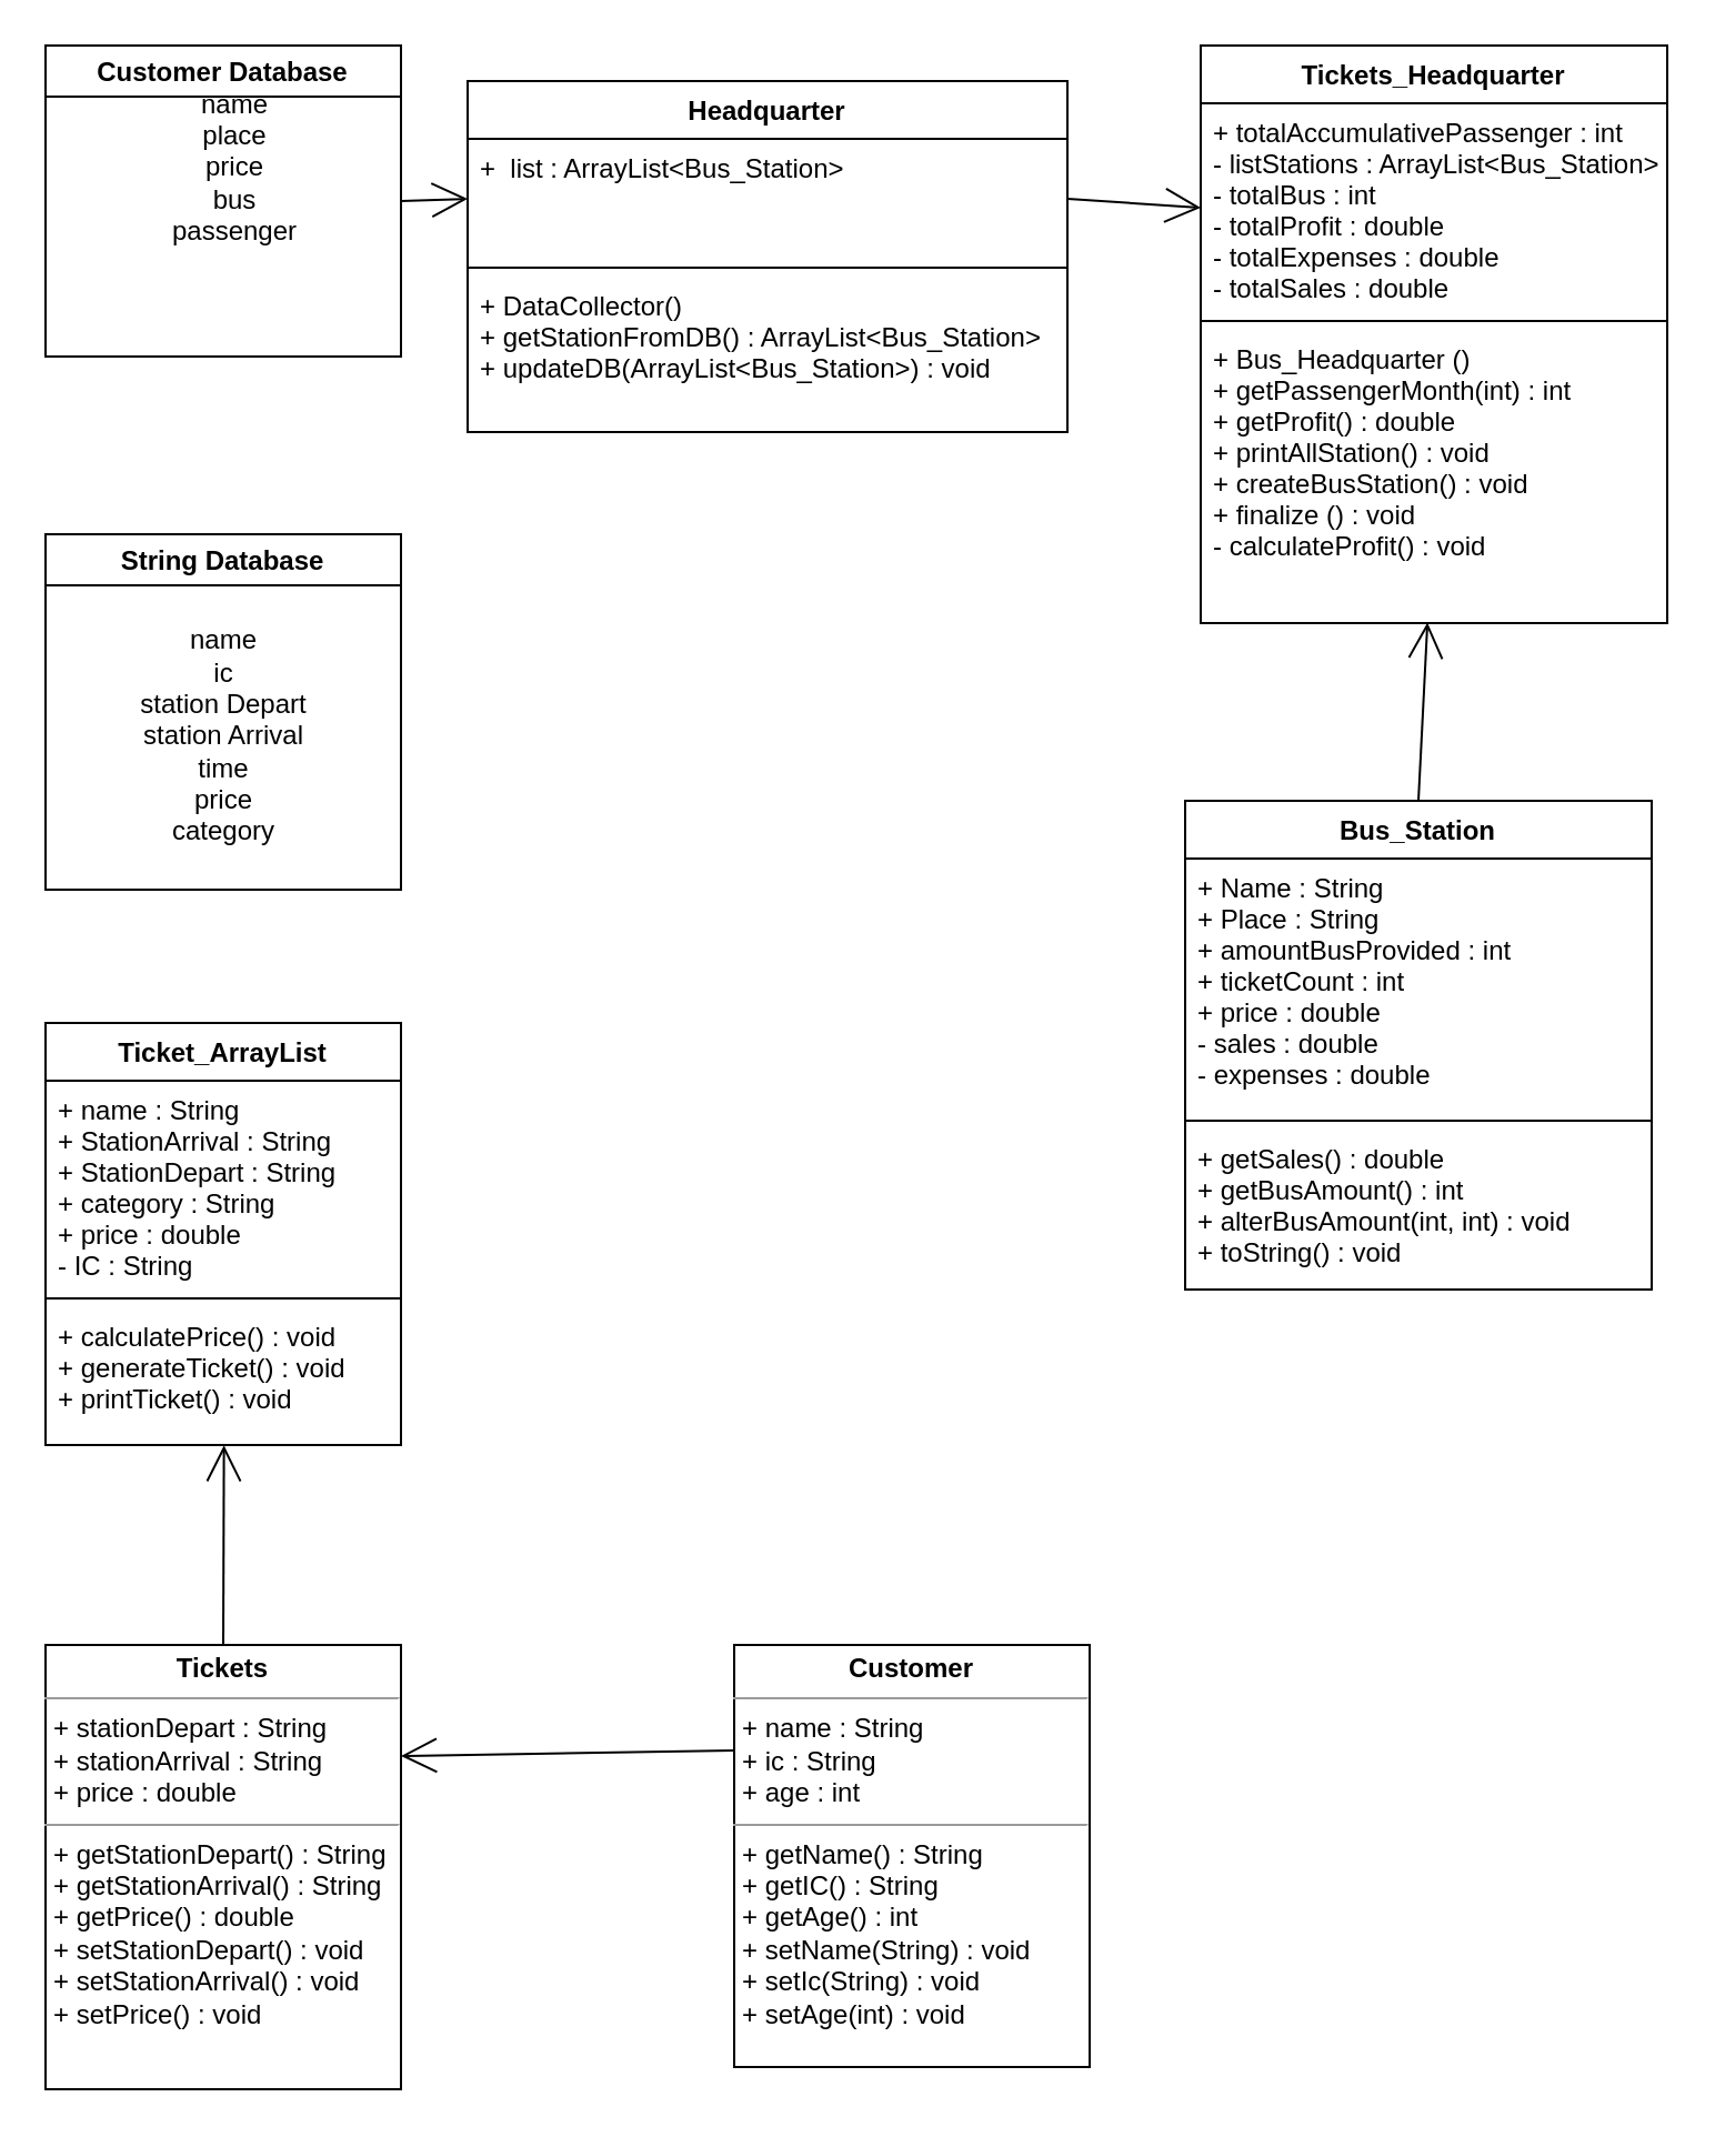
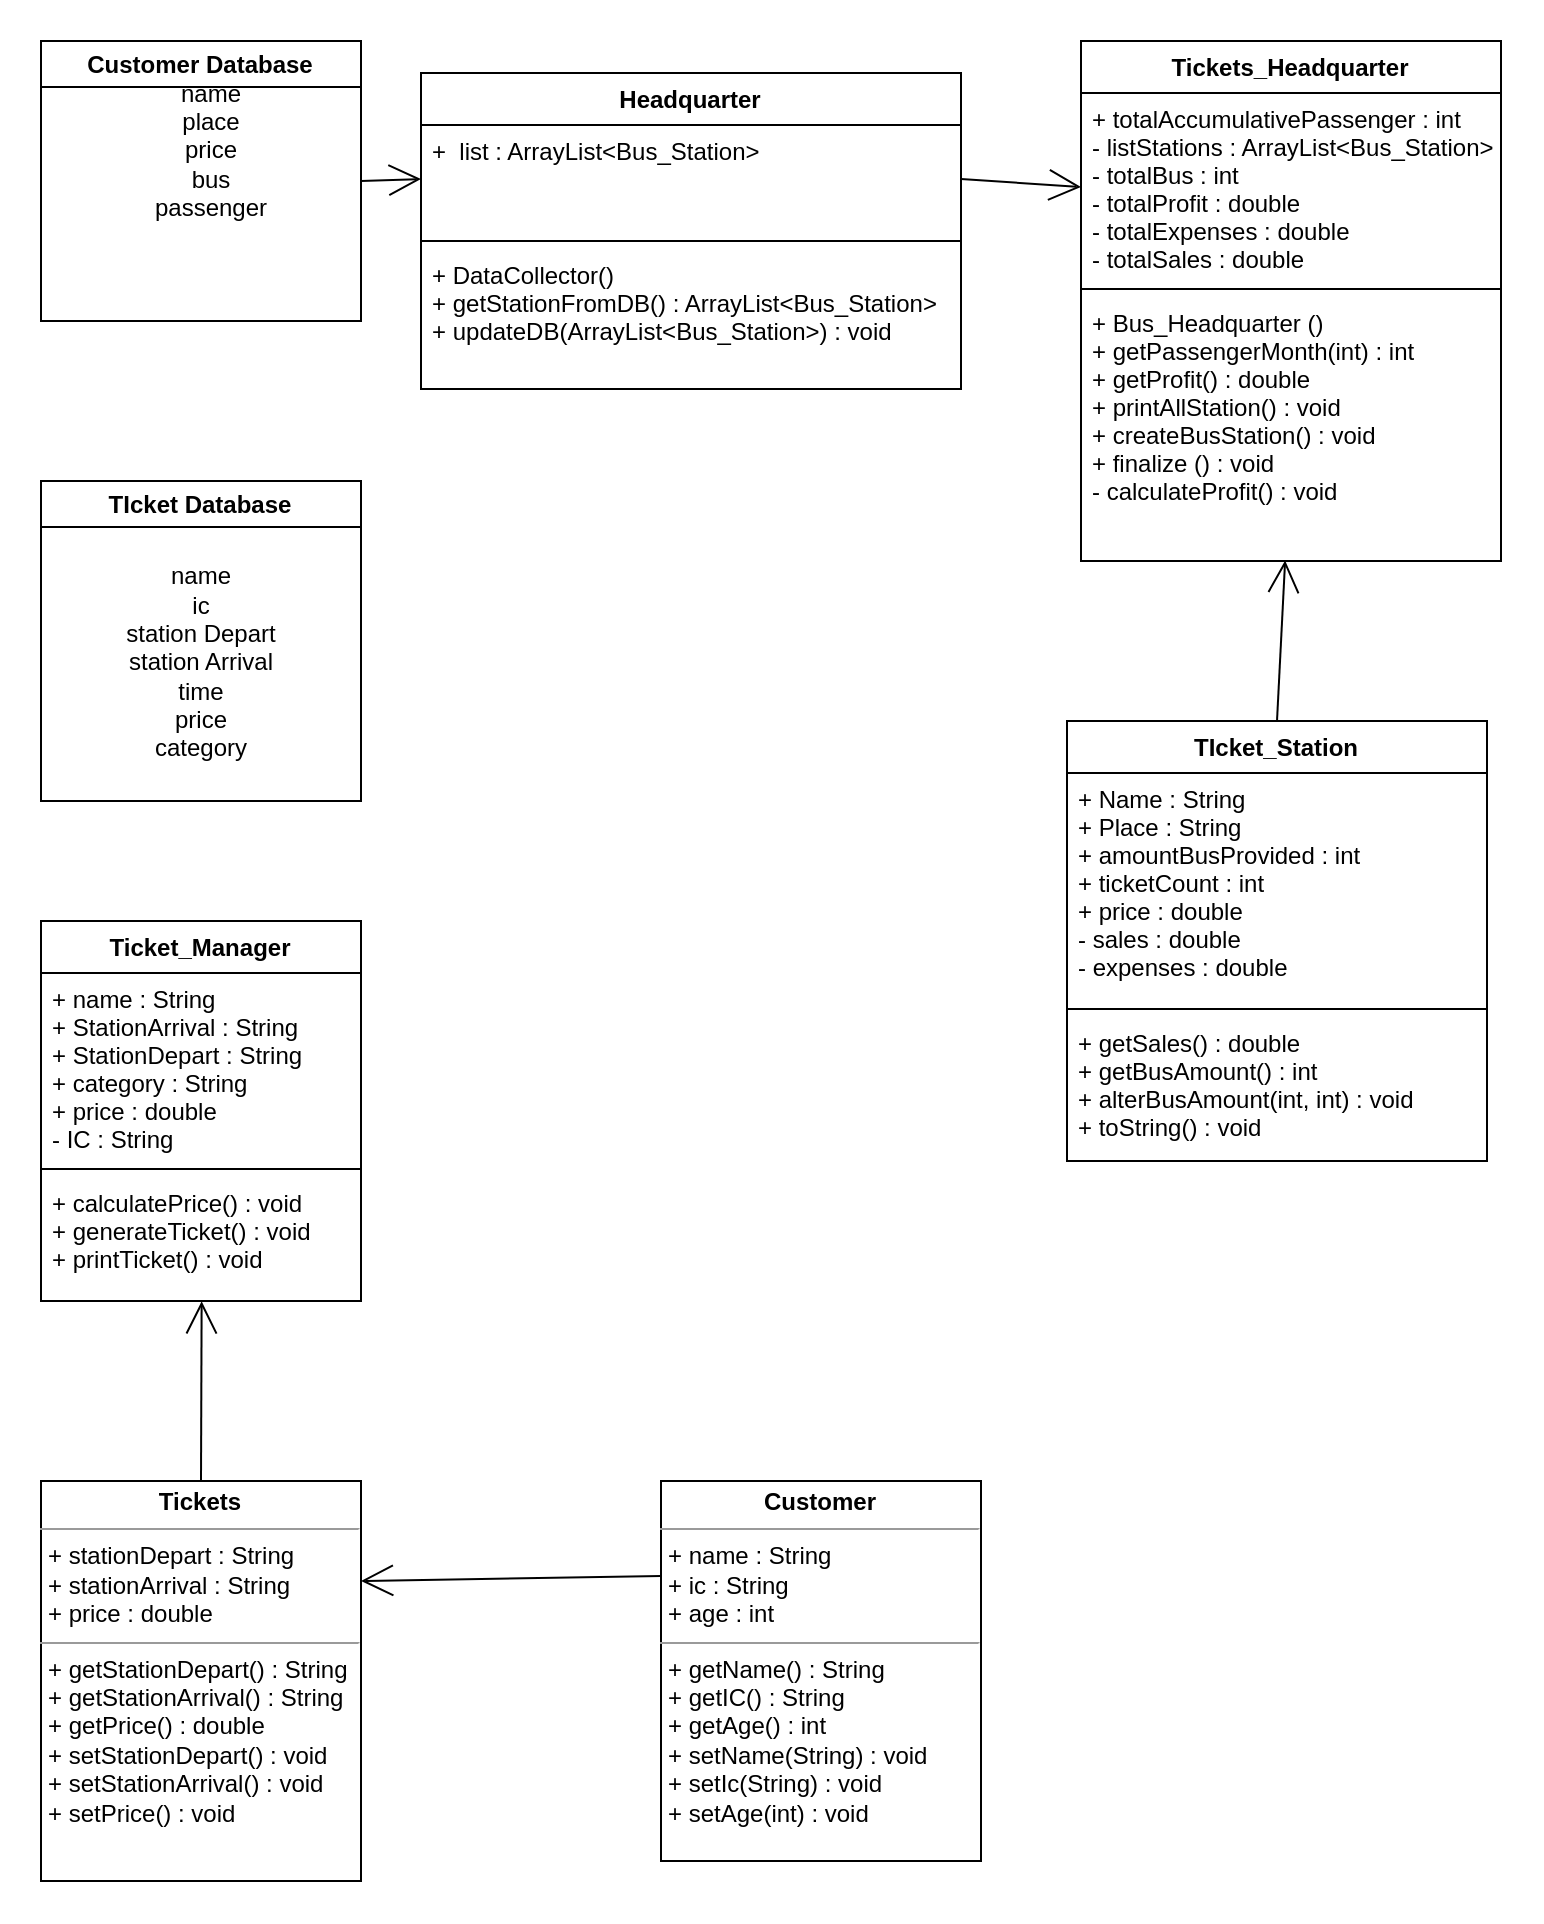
  <mxCell id="0" />
  <mxCell id="1" parent="0" />
  <mxCell id="2" style="edgeStyle=none;curved=1;rounded=0;orthogonalLoop=1;jettySize=auto;html=1;entryX=0.486;entryY=0.998;entryDx=0;entryDy=0;entryPerimeter=0;endArrow=open;startSize=14;endSize=14;sourcePerimeterSpacing=8;targetPerimeterSpacing=8;exitX=0.5;exitY=0;exitDx=0;exitDy=0;" edge="1" parent="1" source="3" target="10"><mxGeometry relative="1" as="geometry" /></mxCell>
- <mxCell id="3" value="Bus_Station" style="swimlane;fontStyle=1;align=center;verticalAlign=top;childLayout=stackLayout;horizontal=1;startSize=26;horizontalStack=0;resizeParent=1;resizeParentMax=0;resizeLast=0;collapsible=1;marginBottom=0;" parent="1" vertex="1"><mxGeometry x="533" y="360" width="210" height="220" as="geometry" /></mxCell>
+ <mxCell id="3" value="TIcket_Station" style="swimlane;fontStyle=1;align=center;verticalAlign=top;childLayout=stackLayout;horizontal=1;startSize=26;horizontalStack=0;resizeParent=1;resizeParentMax=0;resizeLast=0;collapsible=1;marginBottom=0;" parent="1" vertex="1"><mxGeometry x="533" y="360" width="210" height="220" as="geometry" /></mxCell>
  <mxCell id="4" value="+ Name : String&#10;+ Place : String&#10;+ amountBusProvided : int &#10;+ ticketCount : int&#10;+ price : double&#10;- sales : double&#10;- expenses : double&#10;" style="text;strokeColor=none;fillColor=none;align=left;verticalAlign=top;spacingLeft=4;spacingRight=4;overflow=hidden;rotatable=0;points=[[0,0.5],[1,0.5]];portConstraint=eastwest;" parent="3" vertex="1"><mxGeometry y="26" width="210" height="114" as="geometry" /></mxCell>
  <mxCell id="5" value="" style="line;strokeWidth=1;fillColor=none;align=left;verticalAlign=middle;spacingTop=-1;spacingLeft=3;spacingRight=3;rotatable=0;labelPosition=right;points=[];portConstraint=eastwest;" parent="3" vertex="1"><mxGeometry y="140" width="210" height="8" as="geometry" /></mxCell>
  <mxCell id="6" value="+ getSales() : double&#10;+ getBusAmount() : int&#10;+ alterBusAmount(int, int) : void&#10;+ toString() : void" style="text;strokeColor=none;fillColor=none;align=left;verticalAlign=top;spacingLeft=4;spacingRight=4;overflow=hidden;rotatable=0;points=[[0,0.5],[1,0.5]];portConstraint=eastwest;" parent="3" vertex="1"><mxGeometry y="148" width="210" height="72" as="geometry" /></mxCell>
  <mxCell id="7" value="Tickets_Headquarter" style="swimlane;fontStyle=1;align=center;verticalAlign=top;childLayout=stackLayout;horizontal=1;startSize=26;horizontalStack=0;resizeParent=1;resizeParentMax=0;resizeLast=0;collapsible=1;marginBottom=0;" parent="1" vertex="1"><mxGeometry x="540" y="20" width="210" height="260" as="geometry" /></mxCell>
  <mxCell id="8" value="+ totalAccumulativePassenger : int&#10;- listStations : ArrayList&lt;Bus_Station&gt;&#10;- totalBus : int&#10;- totalProfit : double&#10;- totalExpenses : double&#10;- totalSales : double" style="text;strokeColor=none;fillColor=none;align=left;verticalAlign=top;spacingLeft=4;spacingRight=4;overflow=hidden;rotatable=0;points=[[0,0.5],[1,0.5]];portConstraint=eastwest;" parent="7" vertex="1"><mxGeometry y="26" width="210" height="94" as="geometry" /></mxCell>
  <mxCell id="9" value="" style="line;strokeWidth=1;fillColor=none;align=left;verticalAlign=middle;spacingTop=-1;spacingLeft=3;spacingRight=3;rotatable=0;labelPosition=right;points=[];portConstraint=eastwest;" parent="7" vertex="1"><mxGeometry y="120" width="210" height="8" as="geometry" /></mxCell>
  <mxCell id="10" value="+ Bus_Headquarter ()&#10;+ getPassengerMonth(int) : int&#10;+ getProfit() : double&#10;+ printAllStation() : void&#10;+ createBusStation() : void&#10;+ finalize () : void&#10;- calculateProfit() : void" style="text;strokeColor=none;fillColor=none;align=left;verticalAlign=top;spacingLeft=4;spacingRight=4;overflow=hidden;rotatable=0;points=[[0,0.5],[1,0.5]];portConstraint=eastwest;" parent="7" vertex="1"><mxGeometry y="128" width="210" height="132" as="geometry" /></mxCell>
- <mxCell id="11" value="Ticket_ArrayList" style="swimlane;fontStyle=1;align=center;verticalAlign=top;childLayout=stackLayout;horizontal=1;startSize=26;horizontalStack=0;resizeParent=1;resizeParentMax=0;resizeLast=0;collapsible=1;marginBottom=0;" parent="1" vertex="1"><mxGeometry x="20" y="460" width="160" height="190" as="geometry" /></mxCell>
+ <mxCell id="11" value="Ticket_Manager" style="swimlane;fontStyle=1;align=center;verticalAlign=top;childLayout=stackLayout;horizontal=1;startSize=26;horizontalStack=0;resizeParent=1;resizeParentMax=0;resizeLast=0;collapsible=1;marginBottom=0;" parent="1" vertex="1"><mxGeometry x="20" y="460" width="160" height="190" as="geometry" /></mxCell>
  <mxCell id="12" value="+ name : String&#10;+ StationArrival : String&#10;+ StationDepart : String&#10;+ category : String&#10;+ price : double&#10;- IC : String&#10;" style="text;strokeColor=none;fillColor=none;align=left;verticalAlign=top;spacingLeft=4;spacingRight=4;overflow=hidden;rotatable=0;points=[[0,0.5],[1,0.5]];portConstraint=eastwest;" parent="11" vertex="1"><mxGeometry y="26" width="160" height="94" as="geometry" /></mxCell>
  <mxCell id="13" value="" style="line;strokeWidth=1;fillColor=none;align=left;verticalAlign=middle;spacingTop=-1;spacingLeft=3;spacingRight=3;rotatable=0;labelPosition=right;points=[];portConstraint=eastwest;" parent="11" vertex="1"><mxGeometry y="120" width="160" height="8" as="geometry" /></mxCell>
  <mxCell id="14" value="+ calculatePrice() : void&#10;+ generateTicket() : void&#10;+ printTicket() : void" style="text;strokeColor=none;fillColor=none;align=left;verticalAlign=top;spacingLeft=4;spacingRight=4;overflow=hidden;rotatable=0;points=[[0,0.5],[1,0.5]];portConstraint=eastwest;" parent="11" vertex="1"><mxGeometry y="128" width="160" height="62" as="geometry" /></mxCell>
  <mxCell id="15" value="Headquarter" style="swimlane;fontStyle=1;align=center;verticalAlign=top;childLayout=stackLayout;horizontal=1;startSize=26;horizontalStack=0;resizeParent=1;resizeParentMax=0;resizeLast=0;collapsible=1;marginBottom=0;hachureGap=4;" parent="1" vertex="1"><mxGeometry x="210" y="36" width="270" height="158" as="geometry" /></mxCell>
  <mxCell id="16" value="+  list : ArrayList&lt;Bus_Station&gt;" style="text;strokeColor=none;fillColor=none;align=left;verticalAlign=top;spacingLeft=4;spacingRight=4;overflow=hidden;rotatable=0;points=[[0,0.5],[1,0.5]];portConstraint=eastwest;hachureGap=4;" parent="15" vertex="1"><mxGeometry y="26" width="270" height="54" as="geometry" /></mxCell>
  <mxCell id="17" value="" style="line;strokeWidth=1;fillColor=none;align=left;verticalAlign=middle;spacingTop=-1;spacingLeft=3;spacingRight=3;rotatable=0;labelPosition=right;points=[];portConstraint=eastwest;hachureGap=4;" parent="15" vertex="1"><mxGeometry y="80" width="270" height="8" as="geometry" /></mxCell>
  <mxCell id="18" value="+ DataCollector()&#10;+ getStationFromDB() : ArrayList&lt;Bus_Station&gt;&#10;+ updateDB(ArrayList&lt;Bus_Station&gt;) : void" style="text;strokeColor=none;fillColor=none;align=left;verticalAlign=top;spacingLeft=4;spacingRight=4;overflow=hidden;rotatable=0;points=[[0,0.5],[1,0.5]];portConstraint=eastwest;hachureGap=4;" parent="15" vertex="1"><mxGeometry y="88" width="270" height="70" as="geometry" /></mxCell>
  <mxCell id="19" style="edgeStyle=none;curved=1;rounded=0;orthogonalLoop=1;jettySize=auto;html=1;entryX=0;entryY=0.5;entryDx=0;entryDy=0;endArrow=open;startSize=14;endSize=14;sourcePerimeterSpacing=8;targetPerimeterSpacing=8;exitX=1;exitY=0.5;exitDx=0;exitDy=0;" edge="1" parent="1" source="20" target="16"><mxGeometry relative="1" as="geometry" /></mxCell>
  <mxCell id="20" value="Customer Database" style="swimlane;hachureGap=4;" parent="1" vertex="1"><mxGeometry x="20" y="20" width="160" height="140" as="geometry" /></mxCell>
  <mxCell id="21" value="name&lt;br&gt;place&lt;br&gt;price&lt;br&gt;bus&lt;br&gt;passenger" style="text;html=1;align=center;verticalAlign=middle;resizable=0;points=[];autosize=1;strokeColor=none;fillColor=none;hachureGap=4;" parent="20" vertex="1"><mxGeometry x="50" y="15" width="70" height="80" as="geometry" /></mxCell>
- <mxCell id="22" value="String Database" style="swimlane;hachureGap=4;" parent="1" vertex="1"><mxGeometry x="20" y="240" width="160" height="160" as="geometry" /></mxCell>
+ <mxCell id="22" value="TIcket Database" style="swimlane;hachureGap=4;" parent="1" vertex="1"><mxGeometry x="20" y="240" width="160" height="160" as="geometry" /></mxCell>
  <mxCell id="23" value="name&lt;br&gt;ic&lt;br&gt;station Depart&lt;br&gt;station Arrival&lt;br&gt;time&lt;br&gt;price&lt;br&gt;category" style="text;html=1;align=center;verticalAlign=middle;resizable=0;points=[];autosize=1;strokeColor=none;fillColor=none;hachureGap=4;" parent="22" vertex="1"><mxGeometry x="35" y="41" width="90" height="100" as="geometry" /></mxCell>
  <mxCell id="24" style="edgeStyle=none;curved=1;rounded=0;orthogonalLoop=1;jettySize=auto;html=1;entryX=1;entryY=0.25;entryDx=0;entryDy=0;endArrow=open;startSize=14;endSize=14;sourcePerimeterSpacing=8;targetPerimeterSpacing=8;exitX=0;exitY=0.25;exitDx=0;exitDy=0;" edge="1" parent="1" source="25" target="27"><mxGeometry relative="1" as="geometry" /></mxCell>
  <mxCell id="25" value="&lt;p style=&quot;margin:0px;margin-top:4px;text-align:center;&quot;&gt;&lt;b&gt;Customer&lt;/b&gt;&lt;/p&gt;&lt;hr size=&quot;1&quot;&gt;&lt;p style=&quot;margin:0px;margin-left:4px;&quot;&gt;+ name : String&lt;/p&gt;&lt;p style=&quot;margin:0px;margin-left:4px;&quot;&gt;+ ic : String&lt;/p&gt;&lt;p style=&quot;margin:0px;margin-left:4px;&quot;&gt;+ age : int&lt;/p&gt;&lt;hr size=&quot;1&quot;&gt;&lt;p style=&quot;margin:0px;margin-left:4px;&quot;&gt;+ getName() : String&lt;/p&gt;&lt;p style=&quot;margin:0px;margin-left:4px;&quot;&gt;+ getIC() : String&lt;/p&gt;&lt;p style=&quot;margin:0px;margin-left:4px;&quot;&gt;+ getAge() : int&lt;/p&gt;&lt;p style=&quot;margin:0px;margin-left:4px;&quot;&gt;+ setName(String) : void&lt;/p&gt;&lt;p style=&quot;margin:0px;margin-left:4px;&quot;&gt;+ setIc(String) : void&lt;br&gt;&lt;/p&gt;&lt;p style=&quot;margin:0px;margin-left:4px;&quot;&gt;+ setAge(int) : void&lt;br&gt;&lt;/p&gt;" style="verticalAlign=top;align=left;overflow=fill;fontSize=12;fontFamily=Helvetica;html=1;hachureGap=4;" vertex="1" parent="1"><mxGeometry x="330" y="740" width="160" height="190" as="geometry" /></mxCell>
  <mxCell id="26" style="edgeStyle=none;curved=1;rounded=0;orthogonalLoop=1;jettySize=auto;html=1;entryX=0.502;entryY=1.003;entryDx=0;entryDy=0;entryPerimeter=0;endArrow=open;startSize=14;endSize=14;sourcePerimeterSpacing=8;targetPerimeterSpacing=8;exitX=0.5;exitY=0;exitDx=0;exitDy=0;" edge="1" parent="1" source="27" target="14"><mxGeometry relative="1" as="geometry" /></mxCell>
  <mxCell id="27" value="&lt;p style=&quot;margin:0px;margin-top:4px;text-align:center;&quot;&gt;&lt;b&gt;Tickets&lt;/b&gt;&lt;/p&gt;&lt;hr size=&quot;1&quot;&gt;&lt;p style=&quot;margin:0px;margin-left:4px;&quot;&gt;+ stationDepart : String&lt;/p&gt;&lt;p style=&quot;margin:0px;margin-left:4px;&quot;&gt;+ stationArrival : String&lt;/p&gt;&lt;p style=&quot;margin:0px;margin-left:4px;&quot;&gt;+ price : double&lt;/p&gt;&lt;hr size=&quot;1&quot;&gt;&lt;p style=&quot;margin:0px;margin-left:4px;&quot;&gt;+ getStationDepart() : String&lt;/p&gt;&lt;p style=&quot;margin:0px;margin-left:4px;&quot;&gt;+ getStationArrival() : String&lt;/p&gt;&lt;p style=&quot;margin:0px;margin-left:4px;&quot;&gt;+ getPrice() : double&lt;/p&gt;&lt;p style=&quot;margin:0px;margin-left:4px;&quot;&gt;+ setStationDepart() : void&lt;/p&gt;&lt;p style=&quot;margin:0px;margin-left:4px;&quot;&gt;+ setStationArrival() : void&amp;nbsp;&amp;nbsp;&lt;/p&gt;&lt;p style=&quot;margin:0px;margin-left:4px;&quot;&gt;+ setPrice() : void&lt;/p&gt;" style="verticalAlign=top;align=left;overflow=fill;fontSize=12;fontFamily=Helvetica;html=1;hachureGap=4;" vertex="1" parent="1"><mxGeometry x="20" y="740" width="160" height="200" as="geometry" /></mxCell>
  <mxCell id="28" style="edgeStyle=none;curved=1;rounded=0;orthogonalLoop=1;jettySize=auto;html=1;entryX=0;entryY=0.5;entryDx=0;entryDy=0;endArrow=open;startSize=14;endSize=14;sourcePerimeterSpacing=8;targetPerimeterSpacing=8;exitX=1;exitY=0.5;exitDx=0;exitDy=0;" edge="1" parent="1" source="16" target="8"><mxGeometry relative="1" as="geometry" /></mxCell>
